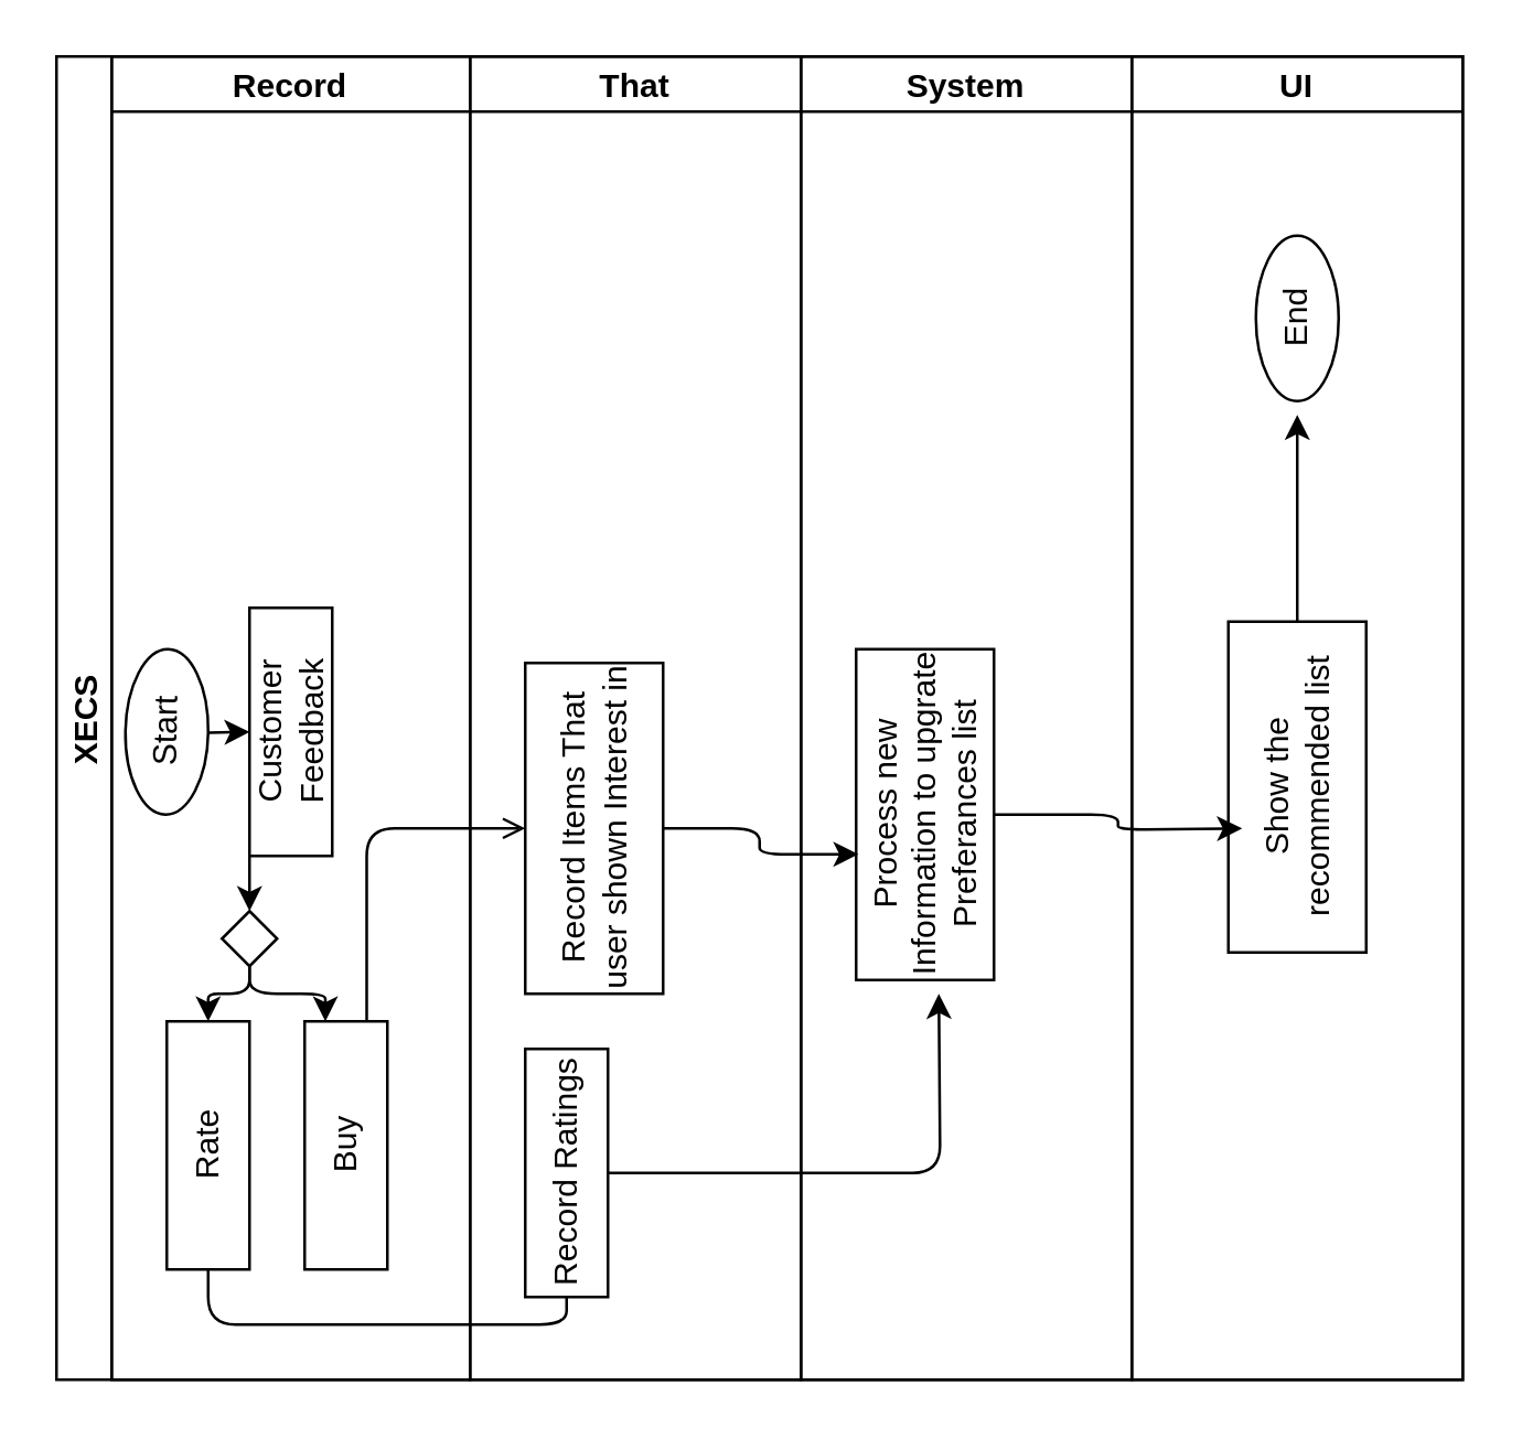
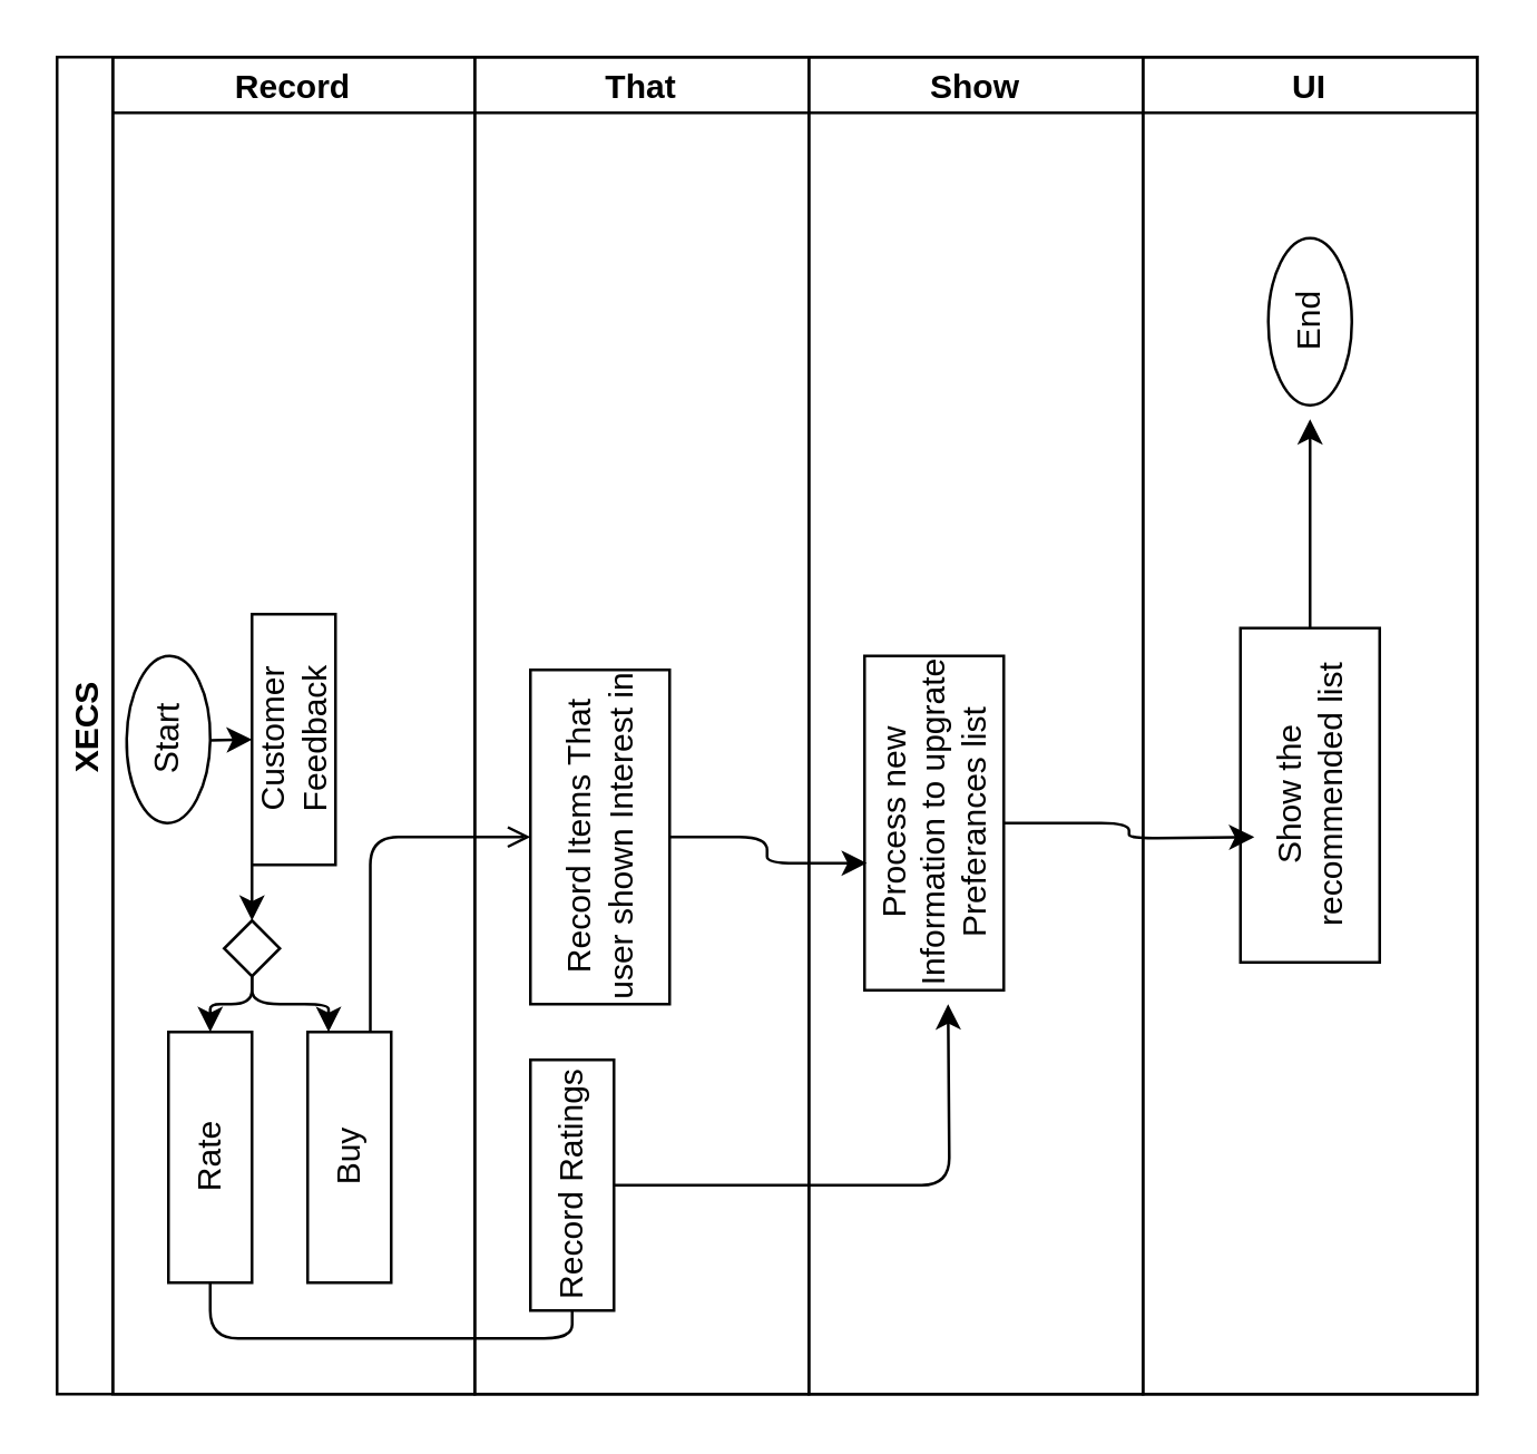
  <mxCell id="0" />
  <mxCell id="1" parent="0" />
  <mxCell id="2" value="XECS" style="swimlane;childLayout=stackLayout;resizeParent=1;resizeParentMax=0;startSize=20;horizontal=0;horizontalStack=1;fillColor=none;strokeColor=#000000;fontColor=#000000;" parent="1" vertex="1"><mxGeometry x="20" width="510" height="480" as="geometry" y="20" /></mxCell>
  <mxCell id="3" value="Record" style="swimlane;startSize=20;fillColor=none;strokeColor=#000000;fontColor=#000000;" parent="2" vertex="1"><mxGeometry x="20" width="130" height="480" as="geometry" /></mxCell>
  <mxCell id="4" style="edgeStyle=none;html=1;exitX=0.5;exitY=1;exitDx=0;exitDy=0;entryX=0;entryY=0.5;entryDx=0;entryDy=0;fillColor=none;strokeColor=#000000;fontColor=#000000;" parent="3" source="5" edge="1"><mxGeometry relative="1" as="geometry"><mxPoint x="50" y="245" as="targetPoint" /></mxGeometry></mxCell>
  <mxCell id="5" value="Start" style="ellipse;whiteSpace=wrap;html=1;rotation=-89;fillColor=none;strokeColor=#000000;fontColor=#000000;" parent="3" vertex="1"><mxGeometry x="-10" y="230" width="60" height="30" as="geometry" /></mxCell>
  <mxCell id="6" style="edgeStyle=orthogonalEdgeStyle;html=1;exitX=0;exitY=0;exitDx=0;exitDy=0;entryX=0.5;entryY=0;entryDx=0;entryDy=0;fillColor=none;strokeColor=#000000;fontColor=#000000;" parent="3" source="7" target="12" edge="1"><mxGeometry relative="1" as="geometry" /></mxCell>
  <mxCell id="7" value="Customer Feedback" style="rounded=0;whiteSpace=wrap;html=1;rotation=-90;fillColor=none;strokeColor=#000000;fontColor=#000000;" parent="3" vertex="1"><mxGeometry x="20" y="230" width="90" height="30" as="geometry" /></mxCell>
  <mxCell id="8" value="Rate" style="rounded=0;whiteSpace=wrap;html=1;rotation=-90;fillColor=none;strokeColor=#000000;fontColor=#000000;" parent="3" vertex="1"><mxGeometry x="-10" y="380" width="90" height="30" as="geometry" /></mxCell>
  <mxCell id="9" value="Buy" style="rounded=0;whiteSpace=wrap;html=1;rotation=-90;fillColor=none;strokeColor=#000000;fontColor=#000000;" parent="3" vertex="1"><mxGeometry x="40" y="380" width="90" height="30" as="geometry" /></mxCell>
  <mxCell id="10" style="edgeStyle=orthogonalEdgeStyle;html=1;exitX=0.5;exitY=1;exitDx=0;exitDy=0;entryX=1;entryY=0.5;entryDx=0;entryDy=0;fillColor=none;strokeColor=#000000;fontColor=#000000;" parent="3" source="12" target="8" edge="1"><mxGeometry relative="1" as="geometry" /></mxCell>
  <mxCell id="11" style="edgeStyle=orthogonalEdgeStyle;html=1;exitX=0.5;exitY=1;exitDx=0;exitDy=0;entryX=1;entryY=0.25;entryDx=0;entryDy=0;fillColor=none;strokeColor=#000000;fontColor=#000000;" parent="3" source="12" target="9" edge="1"><mxGeometry relative="1" as="geometry" /></mxCell>
  <mxCell id="12" value="" style="rhombus;whiteSpace=wrap;html=1;fillColor=none;strokeColor=#000000;fontColor=#000000;" parent="3" vertex="1"><mxGeometry x="40" y="310" width="20" height="20" as="geometry" /></mxCell>
  <mxCell id="13" value="That" style="swimlane;startSize=20;fillColor=none;strokeColor=#000000;fontColor=#000000;" parent="2" vertex="1"><mxGeometry x="150" width="120" height="480" as="geometry" /></mxCell>
  <mxCell id="14" value="Record Ratings" style="rounded=0;whiteSpace=wrap;html=1;rotation=-90;fillColor=none;strokeColor=#000000;fontColor=#000000;" parent="13" vertex="1"><mxGeometry x="-10" y="390" width="90" height="30" as="geometry" /></mxCell>
  <mxCell id="15" value="Record Items That user shown Interest in" style="rounded=0;whiteSpace=wrap;html=1;rotation=-90;fillColor=none;strokeColor=#000000;fontColor=#000000;" parent="13" vertex="1"><mxGeometry x="-15" y="255" width="120" height="50" as="geometry" /></mxCell>
- <mxCell id="16" value="System" style="swimlane;startSize=20;fillColor=none;strokeColor=#000000;fontColor=#000000;" parent="2" vertex="1"><mxGeometry x="270" width="120" height="480" as="geometry" /></mxCell>
+ <mxCell id="16" value="Show" style="swimlane;startSize=20;fillColor=none;strokeColor=#000000;fontColor=#000000;" parent="2" vertex="1"><mxGeometry x="270" width="120" height="480" as="geometry" /></mxCell>
  <mxCell id="17" value="Process new Information to upgrate Preferances list" style="rounded=0;whiteSpace=wrap;html=1;rotation=-90;fillColor=none;strokeColor=#000000;fontColor=#000000;" parent="16" vertex="1"><mxGeometry x="-15" y="250" width="120" height="50" as="geometry" /></mxCell>
  <mxCell id="18" style="edgeStyle=orthogonalEdgeStyle;html=1;exitX=1;exitY=0.75;exitDx=0;exitDy=0;entryX=0.5;entryY=0;entryDx=0;entryDy=0;fillColor=none;strokeColor=#000000;fontColor=#000000;endArrow=open;" parent="2" source="9" target="15" edge="1"><mxGeometry relative="1" as="geometry" /></mxCell>
  <mxCell id="19" style="edgeStyle=orthogonalEdgeStyle;html=1;exitX=0;exitY=0.5;exitDx=0;exitDy=0;entryX=0;entryY=0.5;entryDx=0;entryDy=0;fillColor=none;strokeColor=#000000;fontColor=#000000;endArrow=none;" parent="2" source="8" target="14" edge="1"><mxGeometry relative="1" as="geometry" /></mxCell>
  <mxCell id="20" style="edgeStyle=orthogonalEdgeStyle;html=1;exitX=0.5;exitY=1;exitDx=0;exitDy=0;entryX=0.38;entryY=0.017;entryDx=0;entryDy=0;entryPerimeter=0;fillColor=none;strokeColor=#000000;fontColor=#000000;" parent="2" source="15" target="17" edge="1"><mxGeometry relative="1" as="geometry" /></mxCell>
  <mxCell id="21" value="UI" style="swimlane;startSize=20;fillColor=none;strokeColor=#000000;fontColor=#000000;" parent="2" vertex="1"><mxGeometry x="390" width="120" height="480" as="geometry" /></mxCell>
  <mxCell id="22" value="Show the recommended list" style="rounded=0;whiteSpace=wrap;html=1;rotation=-90;fillColor=none;strokeColor=#000000;fontColor=#000000;" parent="21" vertex="1"><mxGeometry y="240" width="120" height="50" as="geometry" /></mxCell>
  <mxCell id="23" value="End" style="ellipse;whiteSpace=wrap;html=1;rotation=-90;fillColor=none;strokeColor=#000000;fontColor=#000000;" parent="21" vertex="1"><mxGeometry x="30" y="80" width="60" height="30" as="geometry" /></mxCell>
  <mxCell id="24" style="edgeStyle=orthogonalEdgeStyle;html=1;exitX=0.5;exitY=1;exitDx=0;exitDy=0;fillColor=none;strokeColor=#000000;fontColor=#000000;" parent="1" source="14" edge="1"><mxGeometry relative="1" as="geometry"><mxPoint x="340" y="360" as="targetPoint" /></mxGeometry></mxCell>
  <mxCell id="25" style="edgeStyle=orthogonalEdgeStyle;html=1;exitX=0.5;exitY=1;exitDx=0;exitDy=0;fillColor=none;strokeColor=#000000;fontColor=#000000;" parent="1" source="17" edge="1"><mxGeometry relative="1" as="geometry"><mxPoint x="450" y="300" as="targetPoint" /></mxGeometry></mxCell>
  <mxCell id="26" style="edgeStyle=orthogonalEdgeStyle;html=1;exitX=1;exitY=0.5;exitDx=0;exitDy=0;fillColor=none;strokeColor=#000000;fontColor=#000000;" parent="1" source="22" edge="1"><mxGeometry relative="1" as="geometry"><mxPoint x="470" y="150" as="targetPoint" /></mxGeometry></mxCell>
